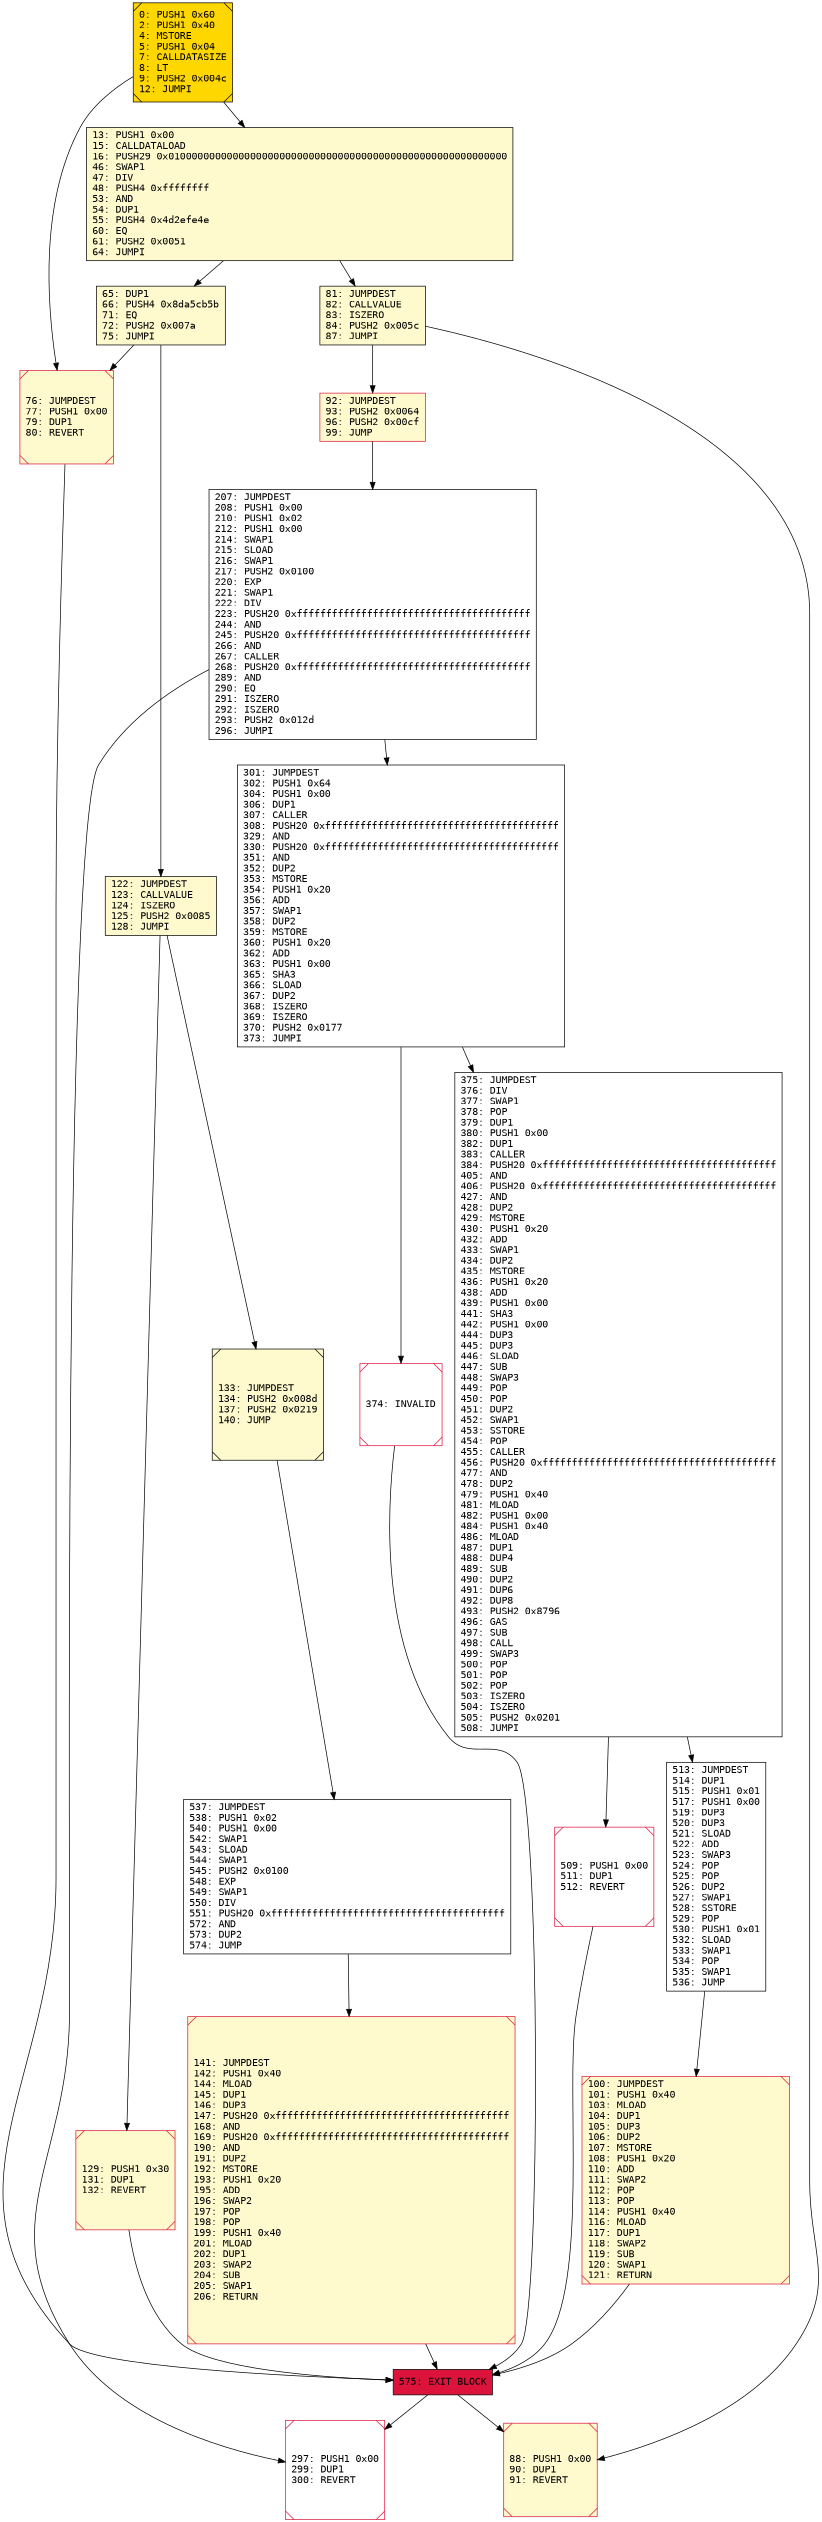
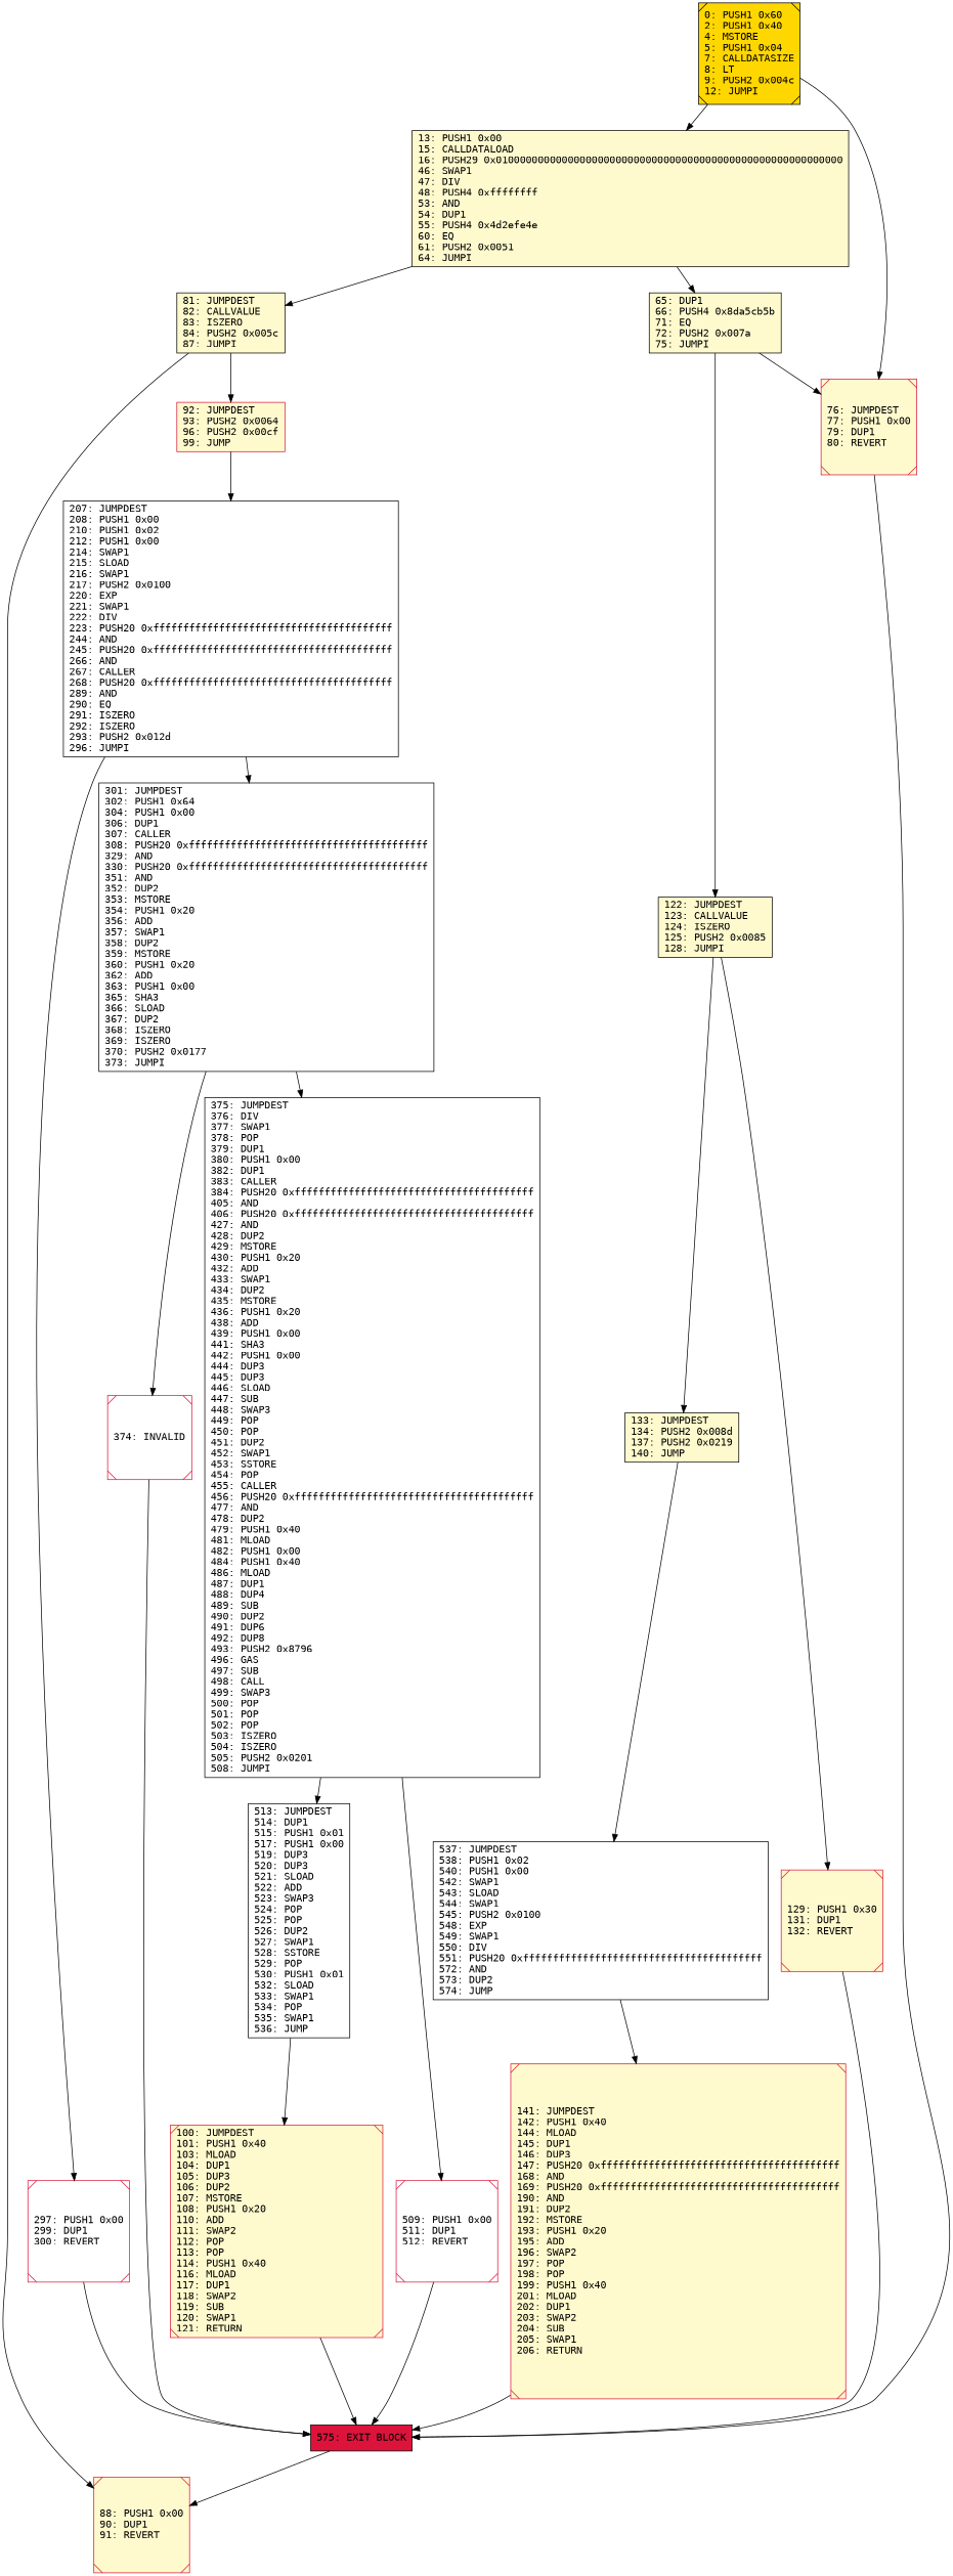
  digraph {
    fontname="DejaVu Sans Mono"
    rankdir=UD
    node [color=black fillcolor=lemonchiffon fontcolor=black fontname="DejaVu Sans Mono" shape=box style=filled]
    edge [fontname="DejaVu Sans Mono"]
    n1 [color=crimson label="129: PUSH1 0x30\l131: DUP1\l132: REVERT\l" shape=Msquare]
    n2 [fillcolor=crimson label="575: EXIT BLOCK\l"]
    n3 [color=crimson label="88: PUSH1 0x00\l90: DUP1\l91: REVERT\l" shape=Msquare]
    n4 [label="65: DUP1\l66: PUSH4 0x8da5cb5b\l71: EQ\l72: PUSH2 0x007a\l75: JUMPI\l"]
    n5 [color=crimson label="76: JUMPDEST\l77: PUSH1 0x00\l79: DUP1\l80: REVERT\l" shape=Msquare]
    n6 [label="122: JUMPDEST\l123: CALLVALUE\l124: ISZERO\l125: PUSH2 0x0085\l128: JUMPI\l"]
-   n7 [label="133: JUMPDEST\l134: PUSH2 0x008d\l137: PUSH2 0x0219\l140: JUMP\l" shape=Msquare]
+   n7 [label="133: JUMPDEST\l134: PUSH2 0x008d\l137: PUSH2 0x0219\l140: JUMP\l"]
    n8 [fillcolor=white label="375: JUMPDEST\l376: DIV\l377: SWAP1\l378: POP\l379: DUP1\l380: PUSH1 0x00\l382: DUP1\l383: CALLER\l384: PUSH20 0xffffffffffffffffffffffffffffffffffffffff\l405: AND\l406: PUSH20 0xffffffffffffffffffffffffffffffffffffffff\l427: AND\l428: DUP2\l429: MSTORE\l430: PUSH1 0x20\l432: ADD\l433: SWAP1\l434: DUP2\l435: MSTORE\l436: PUSH1 0x20\l438: ADD\l439: PUSH1 0x00\l441: SHA3\l442: PUSH1 0x00\l444: DUP3\l445: DUP3\l446: SLOAD\l447: SUB\l448: SWAP3\l449: POP\l450: POP\l451: DUP2\l452: SWAP1\l453: SSTORE\l454: POP\l455: CALLER\l456: PUSH20 0xffffffffffffffffffffffffffffffffffffffff\l477: AND\l478: DUP2\l479: PUSH1 0x40\l481: MLOAD\l482: PUSH1 0x00\l484: PUSH1 0x40\l486: MLOAD\l487: DUP1\l488: DUP4\l489: SUB\l490: DUP2\l491: DUP6\l492: DUP8\l493: PUSH2 0x8796\l496: GAS\l497: SUB\l498: CALL\l499: SWAP3\l500: POP\l501: POP\l502: POP\l503: ISZERO\l504: ISZERO\l505: PUSH2 0x0201\l508: JUMPI\l"]
    n9 [fillcolor=white label="513: JUMPDEST\l514: DUP1\l515: PUSH1 0x01\l517: PUSH1 0x00\l519: DUP3\l520: DUP3\l521: SLOAD\l522: ADD\l523: SWAP3\l524: POP\l525: POP\l526: DUP2\l527: SWAP1\l528: SSTORE\l529: POP\l530: PUSH1 0x01\l532: SLOAD\l533: SWAP1\l534: POP\l535: SWAP1\l536: JUMP\l"]
    n10 [color=crimson fillcolor=white label="509: PUSH1 0x00\l511: DUP1\l512: REVERT\l" shape=Msquare]
    n11 [color=crimson label="100: JUMPDEST\l101: PUSH1 0x40\l103: MLOAD\l104: DUP1\l105: DUP3\l106: DUP2\l107: MSTORE\l108: PUSH1 0x20\l110: ADD\l111: SWAP2\l112: POP\l113: POP\l114: PUSH1 0x40\l116: MLOAD\l117: DUP1\l118: SWAP2\l119: SUB\l120: SWAP1\l121: RETURN\l" shape=Msquare]
    n12 [fillcolor=white label="537: JUMPDEST\l538: PUSH1 0x02\l540: PUSH1 0x00\l542: SWAP1\l543: SLOAD\l544: SWAP1\l545: PUSH2 0x0100\l548: EXP\l549: SWAP1\l550: DIV\l551: PUSH20 0xffffffffffffffffffffffffffffffffffffffff\l572: AND\l573: DUP2\l574: JUMP\l"]
    n13 [color=crimson label="141: JUMPDEST\l142: PUSH1 0x40\l144: MLOAD\l145: DUP1\l146: DUP3\l147: PUSH20 0xffffffffffffffffffffffffffffffffffffffff\l168: AND\l169: PUSH20 0xffffffffffffffffffffffffffffffffffffffff\l190: AND\l191: DUP2\l192: MSTORE\l193: PUSH1 0x20\l195: ADD\l196: SWAP2\l197: POP\l198: POP\l199: PUSH1 0x40\l201: MLOAD\l202: DUP1\l203: SWAP2\l204: SUB\l205: SWAP1\l206: RETURN\l" shape=Msquare]
    n14 [fillcolor=gold label="0: PUSH1 0x60\l2: PUSH1 0x40\l4: MSTORE\l5: PUSH1 0x04\l7: CALLDATASIZE\l8: LT\l9: PUSH2 0x004c\l12: JUMPI\l" shape=Msquare]
    n15 [label="13: PUSH1 0x00\l15: CALLDATALOAD\l16: PUSH29 0x0100000000000000000000000000000000000000000000000000000000\l46: SWAP1\l47: DIV\l48: PUSH4 0xffffffff\l53: AND\l54: DUP1\l55: PUSH4 0x4d2efe4e\l60: EQ\l61: PUSH2 0x0051\l64: JUMPI\l"]
    n16 [label="81: JUMPDEST\l82: CALLVALUE\l83: ISZERO\l84: PUSH2 0x005c\l87: JUMPI\l"]
    n17 [color=crimson fillcolor=white label="297: PUSH1 0x00\l299: DUP1\l300: REVERT\l" shape=Msquare]
    n18 [color=crimson fillcolor=white label="374: INVALID\l" shape=Msquare]
    n19 [color=crimson label="92: JUMPDEST\l93: PUSH2 0x0064\l96: PUSH2 0x00cf\l99: JUMP\l"]
    n20 [fillcolor=white label="207: JUMPDEST\l208: PUSH1 0x00\l210: PUSH1 0x02\l212: PUSH1 0x00\l214: SWAP1\l215: SLOAD\l216: SWAP1\l217: PUSH2 0x0100\l220: EXP\l221: SWAP1\l222: DIV\l223: PUSH20 0xffffffffffffffffffffffffffffffffffffffff\l244: AND\l245: PUSH20 0xffffffffffffffffffffffffffffffffffffffff\l266: AND\l267: CALLER\l268: PUSH20 0xffffffffffffffffffffffffffffffffffffffff\l289: AND\l290: EQ\l291: ISZERO\l292: ISZERO\l293: PUSH2 0x012d\l296: JUMPI\l"]
    n21 [fillcolor=white label="301: JUMPDEST\l302: PUSH1 0x64\l304: PUSH1 0x00\l306: DUP1\l307: CALLER\l308: PUSH20 0xffffffffffffffffffffffffffffffffffffffff\l329: AND\l330: PUSH20 0xffffffffffffffffffffffffffffffffffffffff\l351: AND\l352: DUP2\l353: MSTORE\l354: PUSH1 0x20\l356: ADD\l357: SWAP1\l358: DUP2\l359: MSTORE\l360: PUSH1 0x20\l362: ADD\l363: PUSH1 0x00\l365: SHA3\l366: SLOAD\l367: DUP2\l368: ISZERO\l369: ISZERO\l370: PUSH2 0x0177\l373: JUMPI\l"]
    n1 -> n2
    n2 -> n3
    n4 -> n5
    n4 -> n6
    n5 -> n2
    n6 -> n1
    n6 -> n7
    n7 -> n12
    n8 -> n9
    n8 -> n10
    n9 -> n11
    n10 -> n2
    n11 -> n2
    n12 -> n13
    n13 -> n2
    n14 -> n5
    n14 -> n15
    n15 -> n4
    n15 -> n16
    n16 -> n3
    n16 -> n19
-   n2 -> n17
+   n17 -> n2
    n18 -> n2
    n19 -> n20
    n20 -> n17
    n20 -> n21
    n21 -> n8
    n21 -> n18
  }
